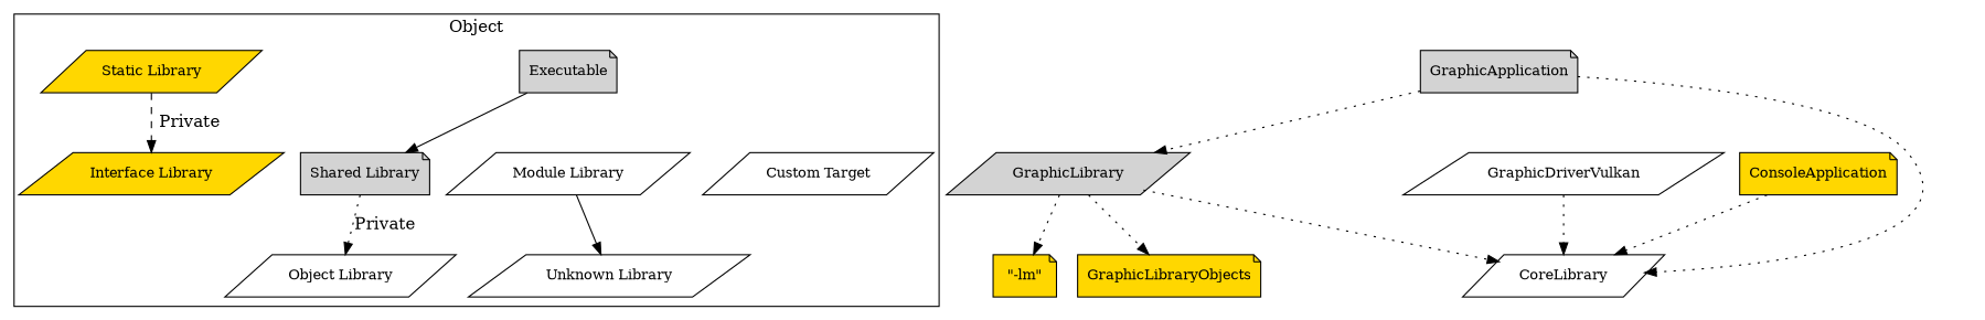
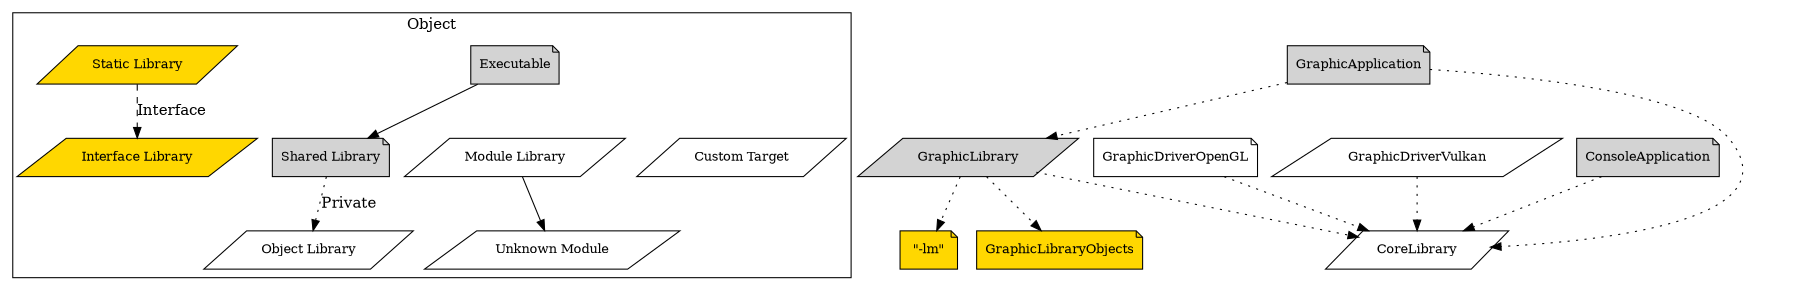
  digraph {
    node [fillcolor=white fontsize=12 shape=parallelogram style=filled]
    edge [style=dotted]
    n1 [fillcolor=lightgrey label=Executable shape=note]
    n2 [fillcolor=gold label="Static Library"]
    n3 [fillcolor=lightgrey label="Shared Library" shape=note]
    n4 [label="Module Library"]
    n5 [label="Custom Target"]
    n6 [fillcolor=gold label="Interface Library"]
    n7 [label="Object Library"]
-   n8 [label="Unknown Library"]
-   n9 [fillcolor=gold label=ConsoleApplication shape=note]
+   n8 [label="Unknown Module"]
+   n9 [fillcolor=lightgrey label=ConsoleApplication shape=note]
    n10 [label=CoreLibrary]
    n11 [fillcolor=lightgrey label=GraphicApplication shape=note]
    n12 [fillcolor=lightgrey label=GraphicLibrary]
    n13 [fillcolor=gold label="\"-lm\"" shape=note]
    n14 [fillcolor=gold label=GraphicLibraryObjects shape=note]
+   n15 [label=GraphicDriverOpenGL shape=note]
    n16 [label=GraphicDriverVulkan]
    subgraph cluster_1 {
      color=black
      label=Object
      n1
      n2
      n3
      n4
      n5
      n6
      n7
      n8
    }
    n1 -> n3 [style=solid]
    n1 -> n4 [style=invis]
    n1 -> n5 [style=invis]
-   n2 -> n6 [label=Private style=dashed]
+   n2 -> n6 [label=Interface style=dashed]
    n3 -> n7 [label=Private]
    n4 -> n8 [style=solid]
    n9 -> n10
    n11 -> n10
    n11 -> n12
    n12 -> n10
    n12 -> n13
    n12 -> n14
+   n15 -> n10
    n16 -> n10
  }
